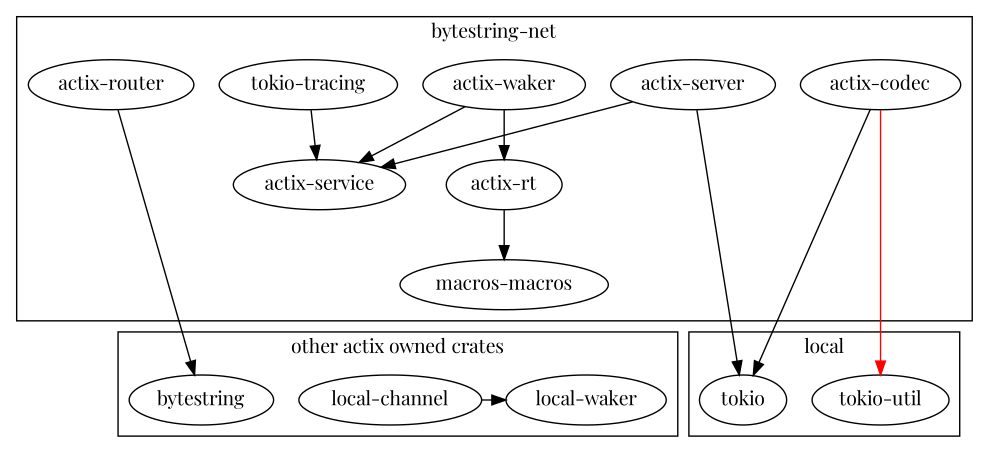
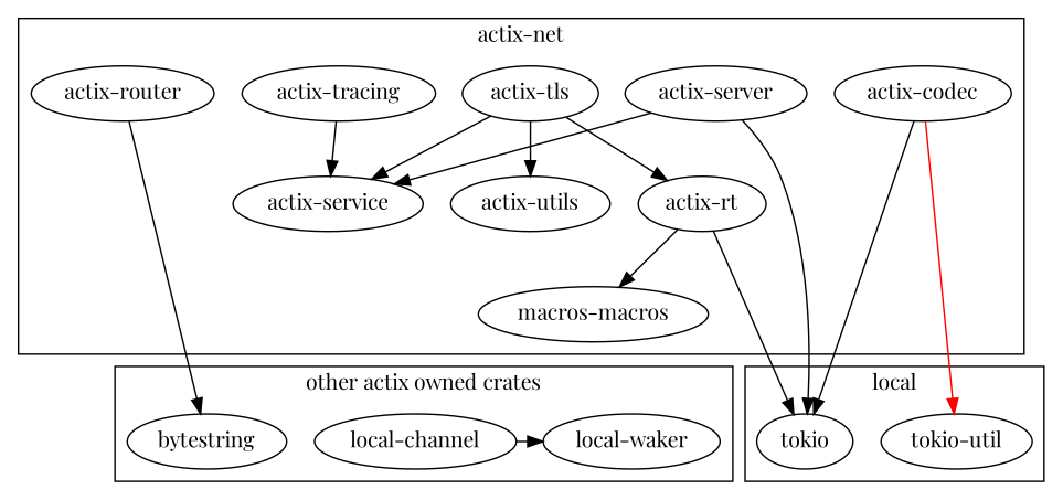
  digraph {
    fontname="Playfair Display"
    rankdir=TB
    node [fontname="Playfair Display"]
    edge [fontname="Playfair Display"]
    "actix-codec"
    n2 [label="macros-macros"]
    "actix-rt"
    "actix-server"
    "actix-service"
-   "actix-tls" [label="actix-waker"]
-   "actix-tracing" [label="tokio-tracing"]
+   "actix-tls"
+   "actix-tracing"
+   "actix-utils"
    "actix-router"
    "local-channel"
    "local-waker"
    bytestring
    tokio
    "tokio-util"
    subgraph cluster_1 {
-     label="bytestring-net"
+     label="actix-net"
      "actix-codec"
      n2
      "actix-rt"
      "actix-server"
      "actix-service"
      "actix-tls"
      "actix-tracing"
+     "actix-utils"
      "actix-router"
    }
    subgraph cluster_2 {
      label="other actix owned crates"
      subgraph sub_3 {
        label="other actix owned crates"
        rank=same
        "local-channel"
        "local-waker"
        bytestring
      }
    }
    subgraph cluster_4 {
      label=local
      tokio
      "tokio-util"
    }
    "actix-codec" -> tokio
    "actix-codec" -> "tokio-util" [color=red]
    n2 -> bytestring [style=invis]
    n2 -> tokio [style=invis]
    "actix-rt" -> n2
+   "actix-rt" -> tokio
    "actix-server" -> "actix-service"
    "actix-server" -> tokio
    "actix-service" -> bytestring [style=invis]
    "actix-tls" -> "actix-rt"
    "actix-tls" -> "actix-service"
+   "actix-tls" -> "actix-utils"
    "actix-tracing" -> "actix-service"
    "actix-router" -> bytestring
    "local-channel" -> "local-waker"
  }
